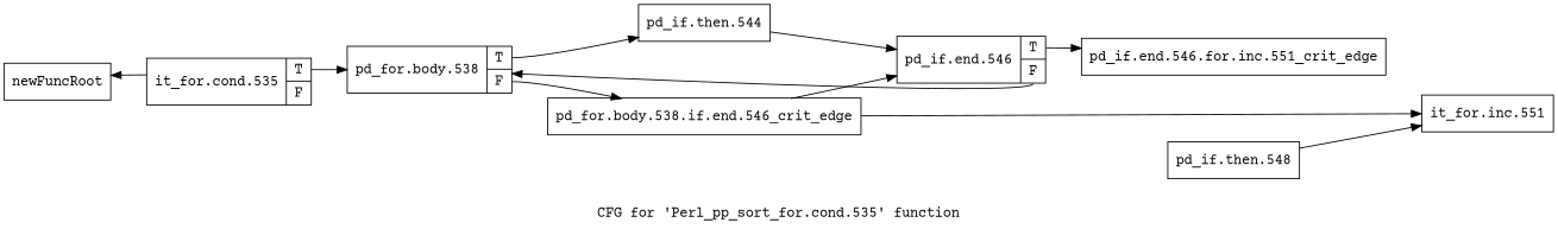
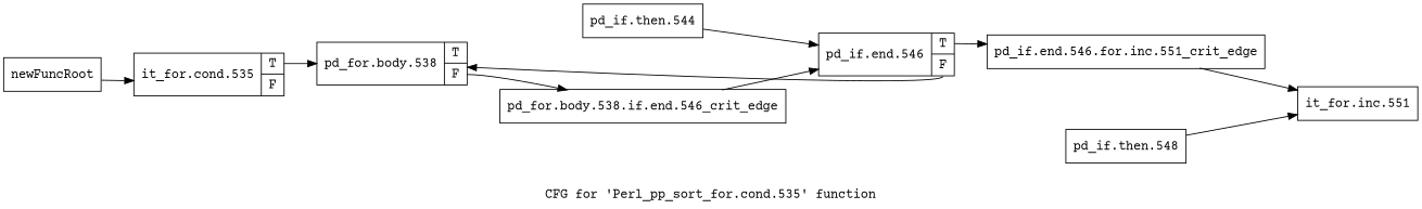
  digraph {
    fontname="Courier Prime"
    label="CFG for 'Perl_pp_sort_for.cond.535' function"
    rankdir=LR
    node [fontname="Courier Prime" shape=record]
    edge [fontname="Courier Prime"]
    n1 [label="{newFuncRoot}"]
    n2 [label="{it_for.cond.535|{<s0>T|<s1>F}}"]
    n3 [label="{pd_for.body.538|{<s0>T|<s1>F}}"]
    n4 [label="{pd_if.then.544}"]
    n5 [label="{pd_for.body.538.if.end.546_crit_edge}"]
    n6 [label="{pd_if.end.546|{<s0>T|<s1>F}}"]
    n7 [label="{pd_if.end.546.for.inc.551_crit_edge}"]
    n8 [label="{it_for.inc.551}"]
    n9 [label="{pd_if.then.548}"]
-   n2 -> n1
+   n1 -> n2
    n2 -> n3 [tailport=s0]
-   n3 -> n4 [tailport=s0]
    n3 -> n5 [tailport=s1]
    n4 -> n6
    n5 -> n6
    n6 -> n3 [tailport=s1]
    n6 -> n7 [tailport=s0]
-   n5 -> n8
+   n7 -> n8
    n9 -> n8
  }
